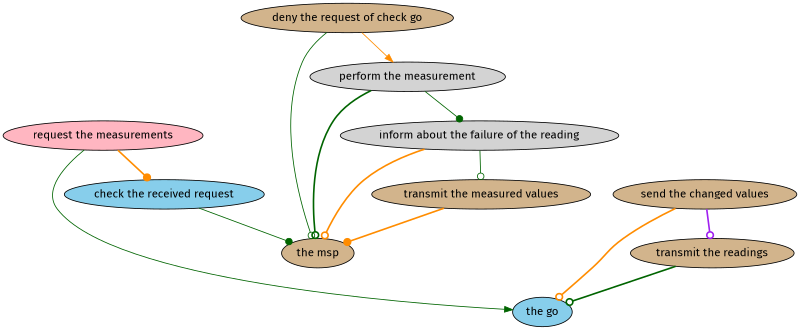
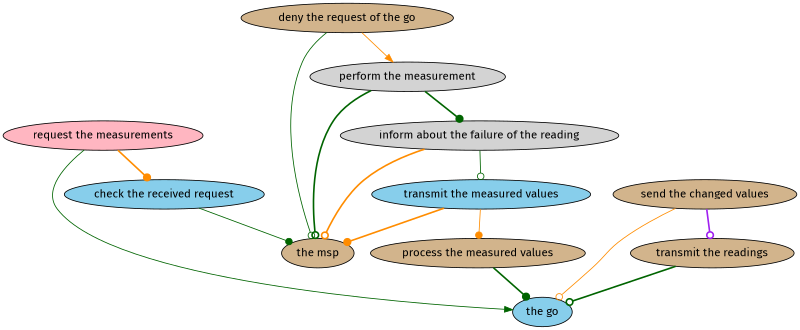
  strict digraph {
    fontname="Fira Sans"
    node [fillcolor=tan fontname="Fira Sans" style=filled]
    edge [arrowhead=odot attrs="{'type': 'actor performer', 'label': 'actor performer'}" color=darkgreen fontname="Fira Sans" style=solid]
    "request the measurements" [attrs="{'type': 'Activity', 'label': 'request the measurements'}" fillcolor=lightpink]
    "check the received request" [attrs="{'type': 'Activity', 'label': 'check the received request'}" fillcolor=skyblue]
    "the go" [attrs="{'type': 'Actor', 'label': 'the go'}" fillcolor=skyblue]
    "the msp" [attrs="{'type': 'Actor', 'label': 'the msp'}"]
-   "deny the request of the go" [attrs="{'type': 'Activity', 'label': 'deny the request of the go'}" label="deny the request of check go"]
+   "deny the request of the go" [attrs="{'type': 'Activity', 'label': 'deny the request of the go'}"]
    "perform the measurement" [attrs="{'type': 'Activity', 'label': 'perform the measurement'}" fillcolor=lightgrey]
    "inform about the failure of the reading" [attrs="{'type': 'Activity', 'label': 'inform about the failure of the reading'}" fillcolor=lightgrey]
-   "transmit the measured values" [attrs="{'type': 'Activity', 'label': 'transmit the measured values'}"]
+   "transmit the measured values" [attrs="{'type': 'Activity', 'label': 'transmit the measured values'}" fillcolor=skyblue]
+   "process the measured values" [attrs="{'type': 'Activity', 'label': 'process the measured values'}"]
    "send the changed values" [attrs="{'type': 'Activity', 'label': 'send the changed values'}"]
    "transmit the readings" [attrs="{'type': 'Activity', 'label': 'transmit the readings'}"]
    "request the measurements" -> "check the received request" [arrowhead=dot attrs="{'type': 'flow', 'label': 'flow'}" color=darkorange style=bold]
    "request the measurements" -> "the go" [arrowhead=normal]
    "check the received request" -> "the msp" [arrowhead=dot]
    "deny the request of the go" -> "the msp"
    "deny the request of the go" -> "perform the measurement" [arrowhead=normal attrs="{'type': 'flow', 'label': 'flow'}" color=darkorange]
    "perform the measurement" -> "the msp" [style=bold]
-   "perform the measurement" -> "inform about the failure of the reading" [arrowhead=dot attrs="{'type': 'flow', 'label': 'flow'}"]
+   "perform the measurement" -> "inform about the failure of the reading" [arrowhead=dot attrs="{'type': 'flow', 'label': 'flow'}" style=bold]
    "inform about the failure of the reading" -> "the msp" [color=darkorange style=bold]
    "inform about the failure of the reading" -> "transmit the measured values" [attrs="{'type': 'flow', 'label': 'flow'}"]
    "transmit the measured values" -> "the msp" [arrowhead=dot color=darkorange style=bold]
-   "send the changed values" -> "the go" [color=darkorange style=bold]
+   "transmit the measured values" -> "process the measured values" [arrowhead=dot attrs="{'type': 'flow', 'label': 'flow'}" color=darkorange]
+   "process the measured values" -> "the go" [arrowhead=dot style=bold]
+   "send the changed values" -> "the go" [color=darkorange]
    "send the changed values" -> "transmit the readings" [attrs="{'type': 'flow', 'label': 'flow'}" color=purple style=bold]
    "transmit the readings" -> "the go" [style=bold]
  }
